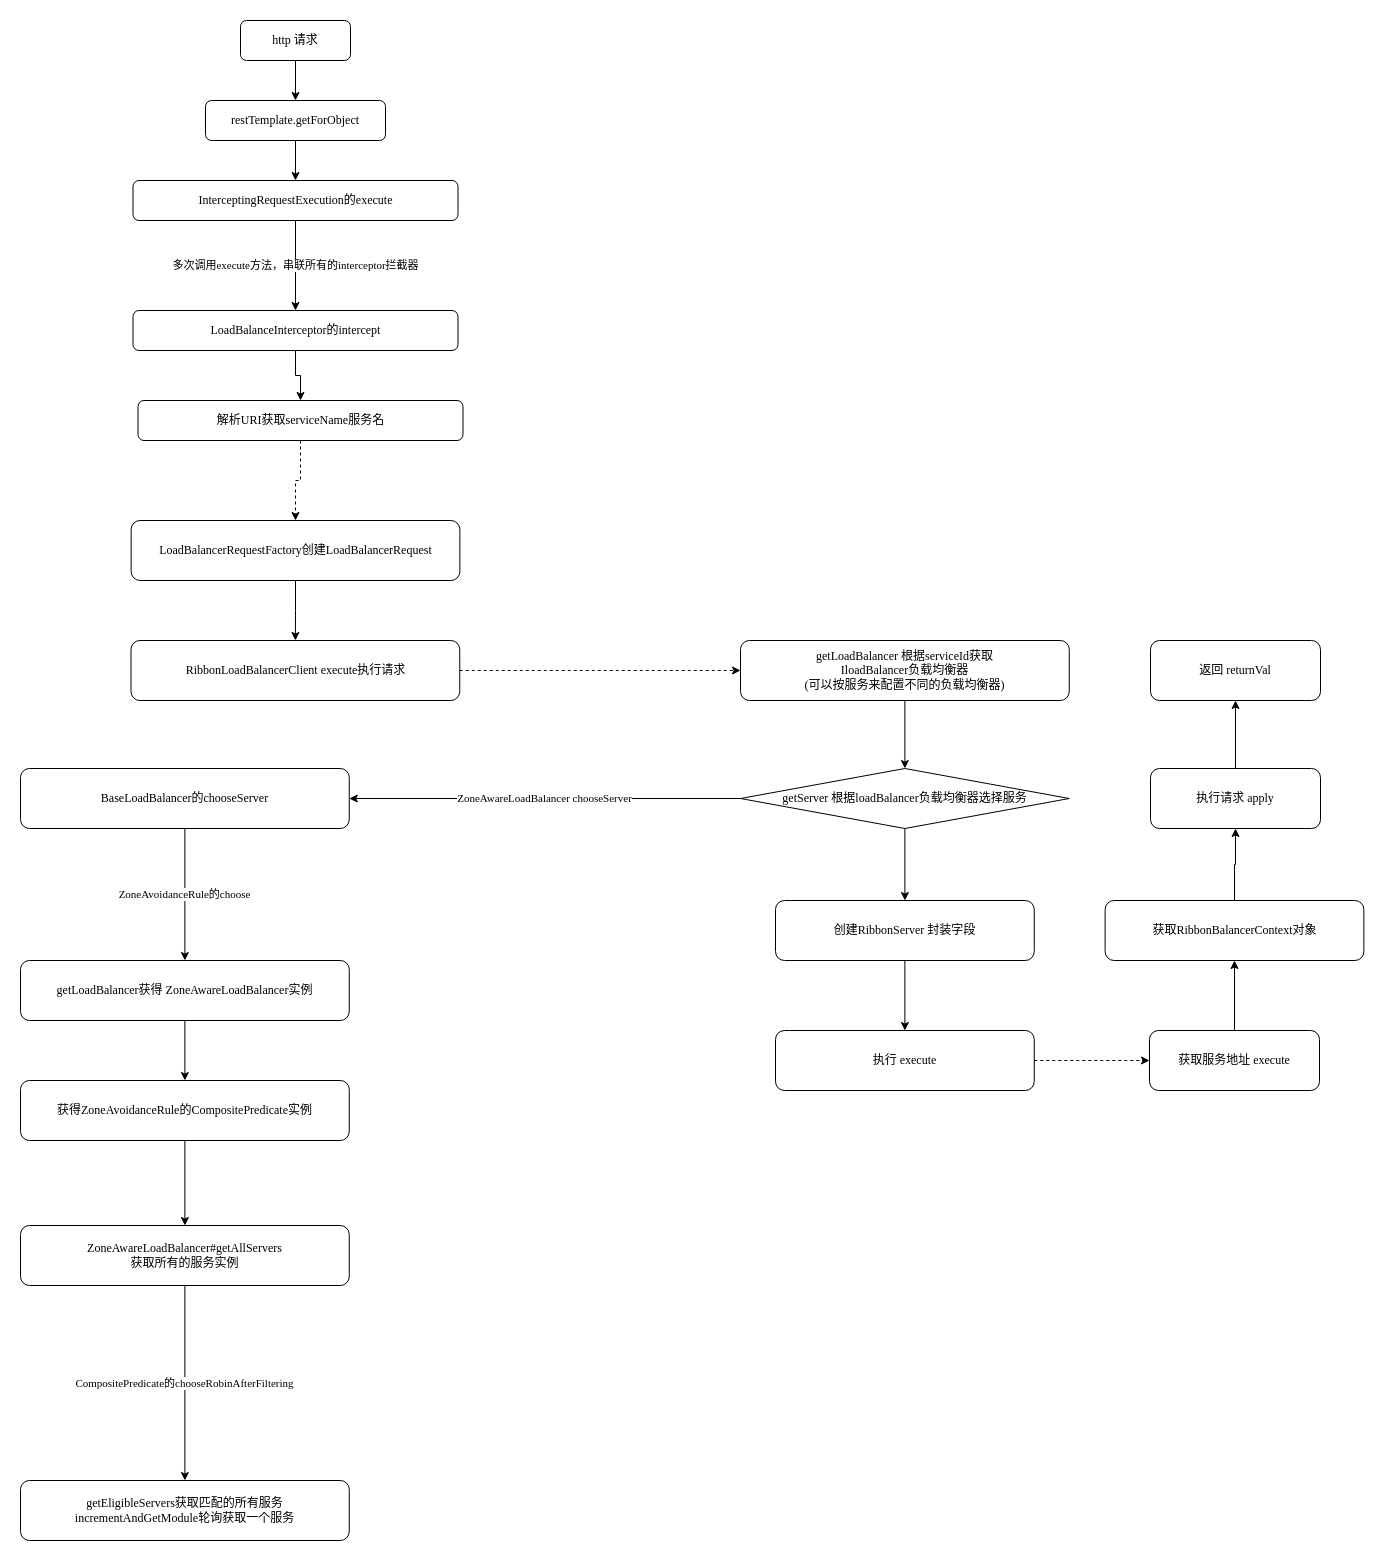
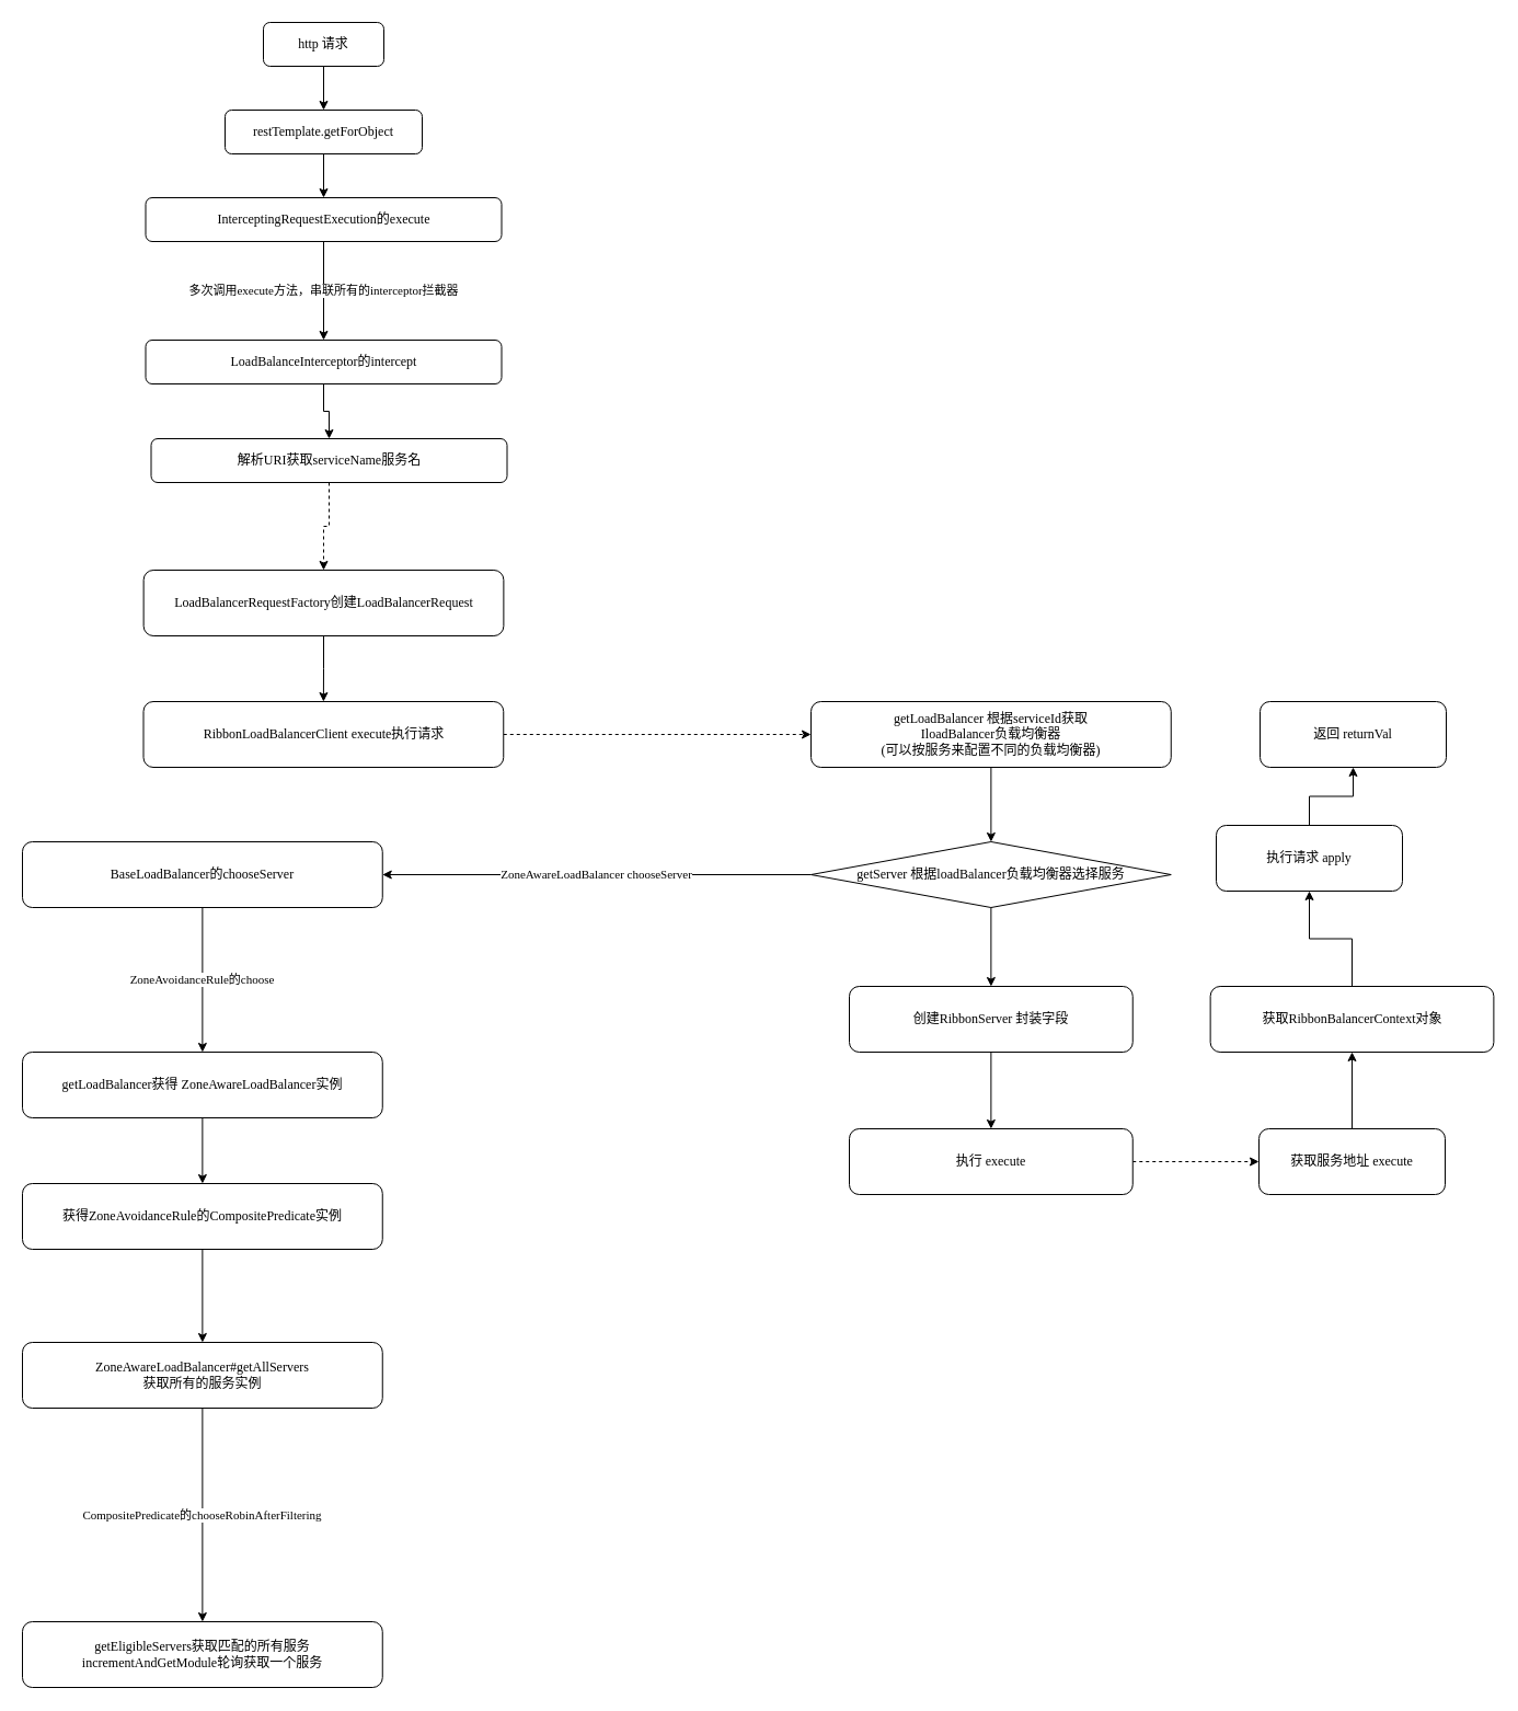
  <mxCell id="0" />
  <mxCell id="1" parent="0" />
  <mxCell id="2" style="edgeStyle=orthogonalEdgeStyle;rounded=0;orthogonalLoop=1;jettySize=auto;html=1;exitX=0.5;exitY=1;exitDx=0;exitDy=0;entryX=0.5;entryY=0;entryDx=0;entryDy=0;fontFamily=Verdana;" edge="1" parent="1" source="3" target="5"><mxGeometry relative="1" as="geometry" /></mxCell>
  <mxCell id="3" value="http 请求" style="rounded=1;whiteSpace=wrap;html=1;shadow=0;labelBackgroundColor=none;strokeWidth=1;fontFamily=Verdana;fontSize=12;align=center;" vertex="1" parent="1"><mxGeometry x="240" y="20" width="110" height="40" as="geometry" /></mxCell>
  <mxCell id="4" style="edgeStyle=orthogonalEdgeStyle;rounded=0;orthogonalLoop=1;jettySize=auto;html=1;exitX=0.5;exitY=1;exitDx=0;exitDy=0;entryX=0.5;entryY=0;entryDx=0;entryDy=0;fontFamily=Verdana;" edge="1" parent="1" source="5" target="7"><mxGeometry relative="1" as="geometry" /></mxCell>
  <mxCell id="5" value="restTemplate.getForObject" style="rounded=1;whiteSpace=wrap;html=1;shadow=0;labelBackgroundColor=none;strokeWidth=1;fontFamily=Verdana;fontSize=12;align=center;" vertex="1" parent="1"><mxGeometry x="205" y="100" width="180" height="40" as="geometry" /></mxCell>
  <mxCell id="6" value="多次调用execute方法，串联所有的interceptor拦截器" style="edgeStyle=orthogonalEdgeStyle;rounded=0;orthogonalLoop=1;jettySize=auto;html=1;exitX=0.5;exitY=1;exitDx=0;exitDy=0;entryX=0.5;entryY=0;entryDx=0;entryDy=0;fontFamily=Verdana;" edge="1" parent="1" source="7" target="9"><mxGeometry relative="1" as="geometry" /></mxCell>
  <mxCell id="7" value="InterceptingRequestExecution的execute" style="rounded=1;whiteSpace=wrap;html=1;shadow=0;labelBackgroundColor=none;strokeWidth=1;fontFamily=Verdana;fontSize=12;align=center;" vertex="1" parent="1"><mxGeometry x="132.5" y="180" width="325" height="40" as="geometry" /></mxCell>
  <mxCell id="8" style="edgeStyle=orthogonalEdgeStyle;rounded=0;orthogonalLoop=1;jettySize=auto;html=1;exitX=0.5;exitY=1;exitDx=0;exitDy=0;fontFamily=Verdana;" edge="1" parent="1" source="9" target="11"><mxGeometry relative="1" as="geometry" /></mxCell>
  <mxCell id="9" value="LoadBalanceInterceptor的intercept" style="rounded=1;whiteSpace=wrap;html=1;shadow=0;labelBackgroundColor=none;strokeWidth=1;fontFamily=Verdana;fontSize=12;align=center;" vertex="1" parent="1"><mxGeometry x="132.5" y="310" width="325" height="40" as="geometry" /></mxCell>
  <mxCell id="10" style="edgeStyle=orthogonalEdgeStyle;rounded=0;orthogonalLoop=1;jettySize=auto;html=1;exitX=0.5;exitY=1;exitDx=0;exitDy=0;fontFamily=Verdana;dashed=1;" edge="1" parent="1" source="11" target="13"><mxGeometry relative="1" as="geometry" /></mxCell>
  <mxCell id="11" value="解析URI获取serviceName服务名" style="rounded=1;whiteSpace=wrap;html=1;shadow=0;labelBackgroundColor=none;strokeWidth=1;fontFamily=Verdana;fontSize=12;align=center;" vertex="1" parent="1"><mxGeometry x="137.5" y="400" width="325" height="40" as="geometry" /></mxCell>
  <mxCell id="12" style="edgeStyle=orthogonalEdgeStyle;rounded=0;orthogonalLoop=1;jettySize=auto;html=1;exitX=0.5;exitY=1;exitDx=0;exitDy=0;fontFamily=Verdana;" edge="1" parent="1" source="13" target="15"><mxGeometry relative="1" as="geometry" /></mxCell>
  <mxCell id="13" value="LoadBalancerRequestFactory创建LoadBalancerRequest&lt;br&gt;" style="rounded=1;whiteSpace=wrap;html=1;shadow=0;labelBackgroundColor=none;strokeWidth=1;fontFamily=Verdana;fontSize=12;align=center;" vertex="1" parent="1"><mxGeometry x="130.63" y="520" width="328.75" height="60" as="geometry" /></mxCell>
  <mxCell id="14" style="edgeStyle=orthogonalEdgeStyle;rounded=0;orthogonalLoop=1;jettySize=auto;html=1;exitX=1;exitY=0.5;exitDx=0;exitDy=0;entryX=0;entryY=0.5;entryDx=0;entryDy=0;fontFamily=Verdana;dashed=1;" edge="1" parent="1" source="15" target="17"><mxGeometry relative="1" as="geometry" /></mxCell>
  <mxCell id="15" value="RibbonLoadBalancerClient execute执行请求" style="rounded=1;whiteSpace=wrap;html=1;shadow=0;labelBackgroundColor=none;strokeWidth=1;fontFamily=Verdana;fontSize=12;align=center;" vertex="1" parent="1"><mxGeometry x="130.5" y="640" width="328.75" height="60" as="geometry" /></mxCell>
  <mxCell id="16" style="edgeStyle=orthogonalEdgeStyle;rounded=0;orthogonalLoop=1;jettySize=auto;html=1;exitX=0.5;exitY=1;exitDx=0;exitDy=0;entryX=0.5;entryY=0;entryDx=0;entryDy=0;fontFamily=Verdana;" edge="1" parent="1" source="17" target="20"><mxGeometry relative="1" as="geometry" /></mxCell>
  <mxCell id="17" value="getLoadBalancer 根据serviceId获取&lt;br&gt;IloadBalancer负载均衡器&lt;br&gt;(可以按服务来配置不同的负载均衡器)" style="rounded=1;whiteSpace=wrap;html=1;shadow=0;labelBackgroundColor=none;strokeWidth=1;fontFamily=Verdana;fontSize=12;align=center;" vertex="1" parent="1"><mxGeometry x="740" y="640" width="328.75" height="60" as="geometry" /></mxCell>
  <mxCell id="18" style="edgeStyle=orthogonalEdgeStyle;rounded=0;orthogonalLoop=1;jettySize=auto;html=1;exitX=0.5;exitY=1;exitDx=0;exitDy=0;fontFamily=Verdana;" edge="1" parent="1" source="20" target="22"><mxGeometry relative="1" as="geometry" /></mxCell>
  <mxCell id="19" value="ZoneAwareLoadBalancer chooseServer" style="edgeStyle=orthogonalEdgeStyle;rounded=0;orthogonalLoop=1;jettySize=auto;html=1;fontFamily=Verdana;" edge="1" parent="1" source="20" target="33"><mxGeometry relative="1" as="geometry" /></mxCell>
  <mxCell id="20" value="getServer 根据loadBalancer负载均衡器选择服务" style="rhombus;whiteSpace=wrap;html=1;shadow=0;labelBackgroundColor=none;strokeWidth=1;fontFamily=Verdana;fontSize=12;align=center;" vertex="1" parent="1"><mxGeometry x="740" y="768" width="328.75" height="60" as="geometry" /></mxCell>
  <mxCell id="21" value="" style="edgeStyle=orthogonalEdgeStyle;rounded=0;orthogonalLoop=1;jettySize=auto;html=1;fontFamily=Verdana;" edge="1" parent="1" source="22" target="24"><mxGeometry relative="1" as="geometry" /></mxCell>
  <mxCell id="22" value="创建RibbonServer 封装字段" style="rounded=1;whiteSpace=wrap;html=1;shadow=0;labelBackgroundColor=none;strokeWidth=1;fontFamily=Verdana;fontSize=12;align=center;" vertex="1" parent="1"><mxGeometry x="775" y="900" width="258.75" height="60" as="geometry" /></mxCell>
  <mxCell id="23" style="edgeStyle=orthogonalEdgeStyle;rounded=0;orthogonalLoop=1;jettySize=auto;html=1;exitX=1;exitY=0.5;exitDx=0;exitDy=0;entryX=0;entryY=0.5;entryDx=0;entryDy=0;fontFamily=Verdana;dashed=1;" edge="1" parent="1" source="24" target="26"><mxGeometry relative="1" as="geometry" /></mxCell>
  <mxCell id="24" value="执行 execute" style="rounded=1;whiteSpace=wrap;html=1;shadow=0;labelBackgroundColor=none;strokeWidth=1;fontFamily=Verdana;fontSize=12;align=center;" vertex="1" parent="1"><mxGeometry x="775" y="1030" width="258.75" height="60" as="geometry" /></mxCell>
  <mxCell id="25" value="" style="edgeStyle=orthogonalEdgeStyle;rounded=0;orthogonalLoop=1;jettySize=auto;html=1;fontFamily=Verdana;" edge="1" parent="1" source="26" target="28"><mxGeometry relative="1" as="geometry" /></mxCell>
  <mxCell id="26" value="获取服务地址 execute" style="rounded=1;whiteSpace=wrap;html=1;shadow=0;labelBackgroundColor=none;strokeWidth=1;fontFamily=Verdana;fontSize=12;align=center;" vertex="1" parent="1"><mxGeometry x="1149" y="1030" width="170" height="60" as="geometry" /></mxCell>
  <mxCell id="27" value="" style="edgeStyle=orthogonalEdgeStyle;rounded=0;orthogonalLoop=1;jettySize=auto;html=1;fontFamily=Verdana;" edge="1" parent="1" source="28" target="30"><mxGeometry relative="1" as="geometry" /></mxCell>
  <mxCell id="28" value="获取RibbonBalancerContext对象" style="rounded=1;whiteSpace=wrap;html=1;shadow=0;labelBackgroundColor=none;strokeWidth=1;fontFamily=Verdana;fontSize=12;align=center;" vertex="1" parent="1"><mxGeometry x="1104.63" y="900" width="258.75" height="60" as="geometry" /></mxCell>
  <mxCell id="29" value="" style="edgeStyle=orthogonalEdgeStyle;rounded=0;orthogonalLoop=1;jettySize=auto;html=1;fontFamily=Verdana;" edge="1" parent="1" source="30" target="31"><mxGeometry relative="1" as="geometry" /></mxCell>
- <mxCell id="30" value="执行请求 apply" style="rounded=1;whiteSpace=wrap;html=1;shadow=0;labelBackgroundColor=none;strokeWidth=1;fontFamily=Verdana;fontSize=12;align=center;" vertex="1" parent="1"><mxGeometry x="1150" y="768" width="170" height="60" as="geometry" /></mxCell>
+ <mxCell id="30" value="执行请求 apply" style="rounded=1;whiteSpace=wrap;html=1;shadow=0;labelBackgroundColor=none;strokeWidth=1;fontFamily=Verdana;fontSize=12;align=center;" vertex="1" parent="1"><mxGeometry x="1110" y="753" width="170" height="60" as="geometry" /></mxCell>
  <mxCell id="31" value="返回 returnVal" style="rounded=1;whiteSpace=wrap;html=1;shadow=0;labelBackgroundColor=none;strokeWidth=1;fontFamily=Verdana;fontSize=12;align=center;" vertex="1" parent="1"><mxGeometry x="1150" y="640" width="170" height="60" as="geometry" /></mxCell>
  <mxCell id="32" value="ZoneAvoidanceRule的choose" style="edgeStyle=orthogonalEdgeStyle;rounded=0;orthogonalLoop=1;jettySize=auto;html=1;exitX=0.5;exitY=1;exitDx=0;exitDy=0;entryX=0.5;entryY=0;entryDx=0;entryDy=0;fontFamily=Verdana;" edge="1" parent="1" source="33" target="35"><mxGeometry relative="1" as="geometry" /></mxCell>
  <mxCell id="33" value="BaseLoadBalancer的chooseServer" style="rounded=1;whiteSpace=wrap;html=1;shadow=0;labelBackgroundColor=none;strokeWidth=1;fontFamily=Verdana;fontSize=12;align=center;" vertex="1" parent="1"><mxGeometry x="20" y="768" width="328.75" height="60" as="geometry" /></mxCell>
  <mxCell id="34" value="" style="edgeStyle=orthogonalEdgeStyle;rounded=0;orthogonalLoop=1;jettySize=auto;html=1;fontFamily=Verdana;" edge="1" parent="1" source="35" target="37"><mxGeometry relative="1" as="geometry" /></mxCell>
  <mxCell id="35" value="getLoadBalancer获得 ZoneAwareLoadBalancer实例" style="rounded=1;whiteSpace=wrap;html=1;shadow=0;labelBackgroundColor=none;strokeWidth=1;fontFamily=Verdana;fontSize=12;align=center;" vertex="1" parent="1"><mxGeometry x="20" y="960" width="328.75" height="60" as="geometry" /></mxCell>
  <mxCell id="36" style="edgeStyle=orthogonalEdgeStyle;rounded=0;orthogonalLoop=1;jettySize=auto;html=1;exitX=0.5;exitY=1;exitDx=0;exitDy=0;entryX=0.5;entryY=0;entryDx=0;entryDy=0;fontFamily=Verdana;" edge="1" parent="1" source="37" target="39"><mxGeometry relative="1" as="geometry" /></mxCell>
  <mxCell id="37" value="获得ZoneAvoidanceRule的CompositePredicate实例" style="rounded=1;whiteSpace=wrap;html=1;shadow=0;labelBackgroundColor=none;strokeWidth=1;fontFamily=Verdana;fontSize=12;align=center;" vertex="1" parent="1"><mxGeometry x="20" y="1080" width="328.75" height="60" as="geometry" /></mxCell>
  <mxCell id="38" value="CompositePredicate的chooseRobinAfterFiltering" style="edgeStyle=orthogonalEdgeStyle;rounded=0;orthogonalLoop=1;jettySize=auto;html=1;fontFamily=Verdana;" edge="1" parent="1" source="39" target="40"><mxGeometry relative="1" as="geometry" /></mxCell>
  <mxCell id="39" value="ZoneAwareLoadBalancer#getAllServers&lt;br&gt;获取所有的服务实例" style="rounded=1;whiteSpace=wrap;html=1;shadow=0;labelBackgroundColor=none;strokeWidth=1;fontFamily=Verdana;fontSize=12;align=center;" vertex="1" parent="1"><mxGeometry x="20" y="1225" width="328.75" height="60" as="geometry" /></mxCell>
  <mxCell id="40" value="getEligibleServers获取匹配的所有服务&lt;br&gt;incrementAndGetModule轮询获取一个服务" style="rounded=1;whiteSpace=wrap;html=1;shadow=0;labelBackgroundColor=none;strokeWidth=1;fontFamily=Verdana;fontSize=12;align=center;" vertex="1" parent="1"><mxGeometry x="20" y="1480" width="328.75" height="60" as="geometry" /></mxCell>
